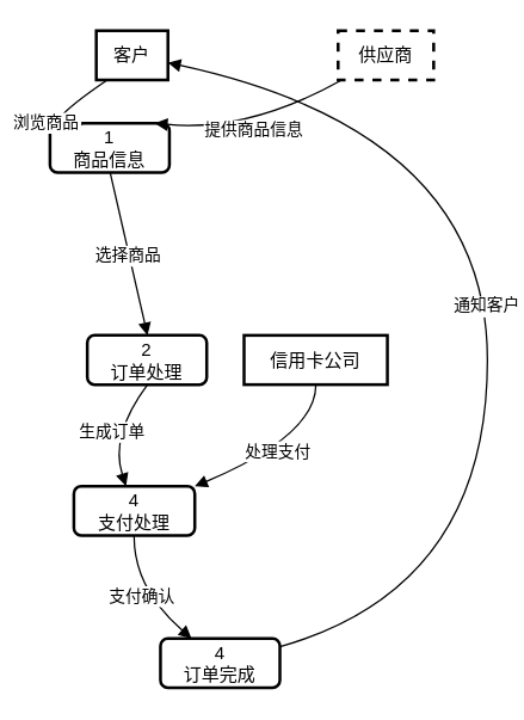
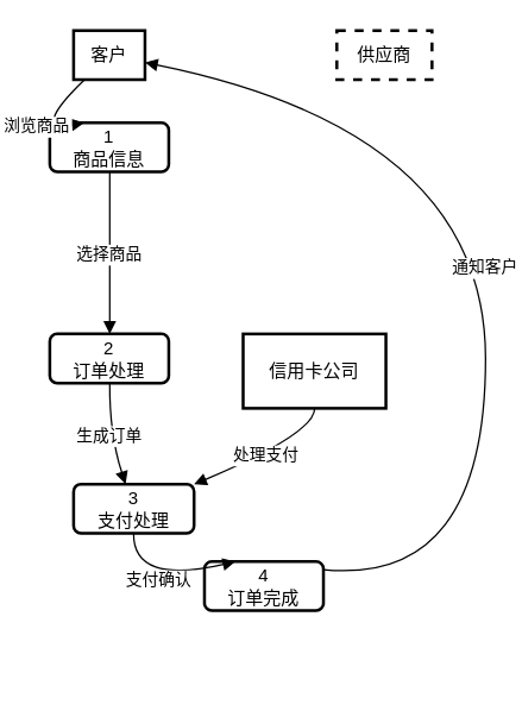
  <mxCell id="0" />
  <mxCell id="1" parent="0" />
- <mxCell id="2" value="客户" style="whiteSpace=wrap;strokeWidth=2;gradientColor=none;rounded=0;" parent="1" vertex="1"><mxGeometry x="64" y="20" width="48" height="33" as="geometry" /></mxCell>
+ <mxCell id="2" value="客户" style="whiteSpace=wrap;strokeWidth=2;gradientColor=none;rounded=0;" parent="1" vertex="1"><mxGeometry x="49" y="20" width="48" height="33" as="geometry" /></mxCell>
  <mxCell id="3" value="1&#10;商品信息" style="whiteSpace=wrap;strokeWidth=2;rounded=1;" parent="1" vertex="1"><mxGeometry x="33" y="82" width="80" height="33" as="geometry" /></mxCell>
- <mxCell id="4" value="2&#10;订单处理" style="whiteSpace=wrap;strokeWidth=2;rounded=1;" parent="1" vertex="1"><mxGeometry x="58" y="224" width="80" height="33" as="geometry" /></mxCell>
- <mxCell id="5" value="4&#10;支付处理" style="whiteSpace=wrap;strokeWidth=2;rounded=1;" parent="1" vertex="1"><mxGeometry x="49" y="325" width="81" height="33" as="geometry" /></mxCell>
- <mxCell id="6" value="4&#10;订单完成" style="whiteSpace=wrap;strokeWidth=2;rounded=1;" parent="1" vertex="1"><mxGeometry x="107" y="427" width="80" height="33" as="geometry" /></mxCell>
+ <mxCell id="4" value="2&#10;订单处理" style="whiteSpace=wrap;strokeWidth=2;rounded=1;" parent="1" vertex="1"><mxGeometry x="33" y="224" width="80" height="33" as="geometry" /></mxCell>
+ <mxCell id="5" value="3&#10;支付处理" style="whiteSpace=wrap;strokeWidth=2;rounded=1;" parent="1" vertex="1"><mxGeometry x="49" y="325" width="81" height="33" as="geometry" /></mxCell>
+ <mxCell id="6" value="4&#10;订单完成" style="whiteSpace=wrap;strokeWidth=2;rounded=1;" parent="1" vertex="1"><mxGeometry x="137" y="377" width="80" height="33" as="geometry" /></mxCell>
  <mxCell id="7" value="供应商" style="whiteSpace=wrap;strokeWidth=2;rounded=0;dashed=1;" parent="1" vertex="1"><mxGeometry x="226" y="20" width="64" height="33" as="geometry" /></mxCell>
- <mxCell id="8" value="信用卡公司" style="whiteSpace=wrap;strokeWidth=2;rounded=0;" parent="1" vertex="1"><mxGeometry x="163" y="224" width="96" height="33" as="geometry" /></mxCell>
+ <mxCell id="8" value="信用卡公司" style="whiteSpace=wrap;strokeWidth=2;rounded=0;" parent="1" vertex="1"><mxGeometry x="163" y="224" width="96" height="50" as="geometry" /></mxCell>
  <mxCell id="9" value="浏览商品" style="curved=1;startArrow=none;endArrow=block;exitX=0.145;exitY=1.012;entryX=0.287;entryY=-0.006;rounded=0;" parent="1" source="2" target="3" edge="1"><mxGeometry relative="1" as="geometry"><Array as="points"><mxPoint x="20" y="88" /></Array></mxGeometry></mxCell>
  <mxCell id="10" value="选择商品" style="curved=1;startArrow=none;endArrow=block;exitX=0.504;exitY=1.006;entryX=0.504;entryY=-0.012;rounded=0;" parent="1" source="3" target="4" edge="1"><mxGeometry relative="1" as="geometry"><Array as="points" /></mxGeometry></mxCell>
  <mxCell id="11" value="生成订单" style="curved=1;startArrow=none;endArrow=block;exitX=0.504;exitY=1.0;entryX=0.433;entryY=0.012;rounded=0;" parent="1" source="4" target="5" edge="1"><mxGeometry relative="1" as="geometry"><Array as="points"><mxPoint x="73" y="291" /></Array></mxGeometry></mxCell>
  <mxCell id="12" value="支付确认" style="curved=1;startArrow=none;endArrow=block;exitX=0.498;exitY=1.024;entryX=0.263;entryY=0.006;rounded=0;" parent="1" source="5" target="6" edge="1"><mxGeometry relative="1" as="geometry"><Array as="points"><mxPoint x="89" y="393" /></Array></mxGeometry></mxCell>
  <mxCell id="13" value="通知客户" style="curved=1;startArrow=none;endArrow=block;exitX=0.998;exitY=0.169;entryX=1.004;entryY=0.652;rounded=0;" parent="1" source="6" target="2" edge="1"><mxGeometry relative="1" as="geometry"><Array as="points"><mxPoint x="326" y="393" /><mxPoint x="326" y="88" /></Array></mxGeometry></mxCell>
- <mxCell id="14" value="提供商品信息" style="curved=1;startArrow=none;endArrow=block;exitX=0.027;exitY=1.012;entryX=0.882;entryY=-0.006;rounded=0;" parent="1" source="7" target="3" edge="1"><mxGeometry relative="1" as="geometry"><Array as="points"><mxPoint x="166" y="88" /></Array></mxGeometry></mxCell>
  <mxCell id="15" value="处理支付" style="curved=1;startArrow=none;endArrow=block;exitX=0.501;exitY=1.0;entryX=0.991;entryY=0.012;rounded=0;" parent="1" source="8" target="5" edge="1"><mxGeometry relative="1" as="geometry"><Array as="points"><mxPoint x="211" y="291" /></Array></mxGeometry></mxCell>
